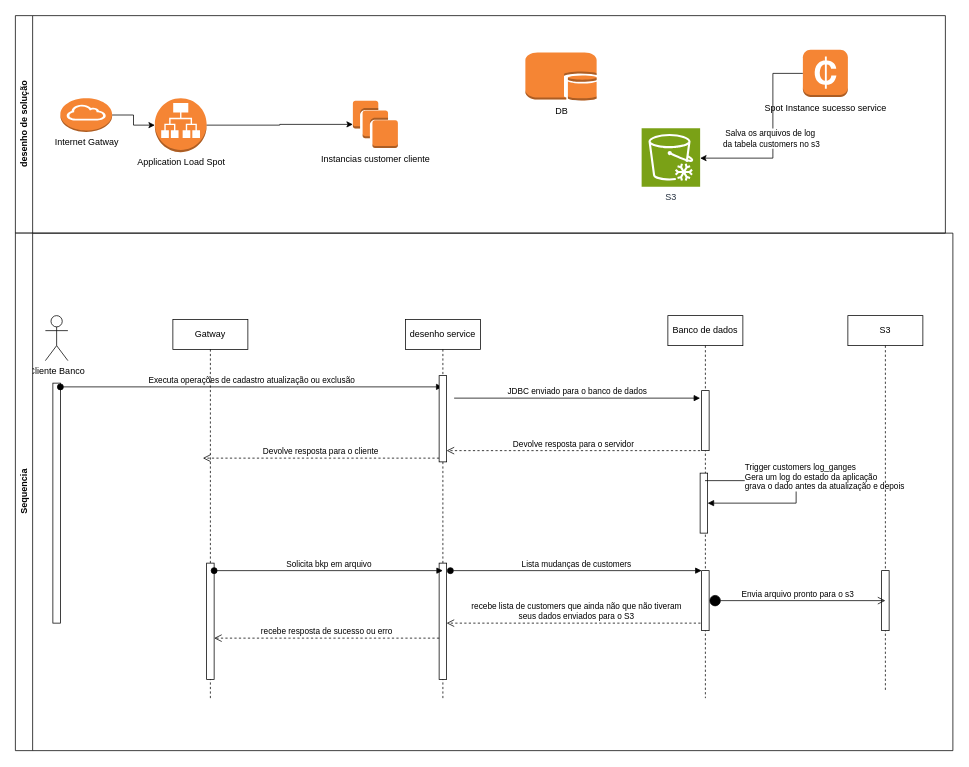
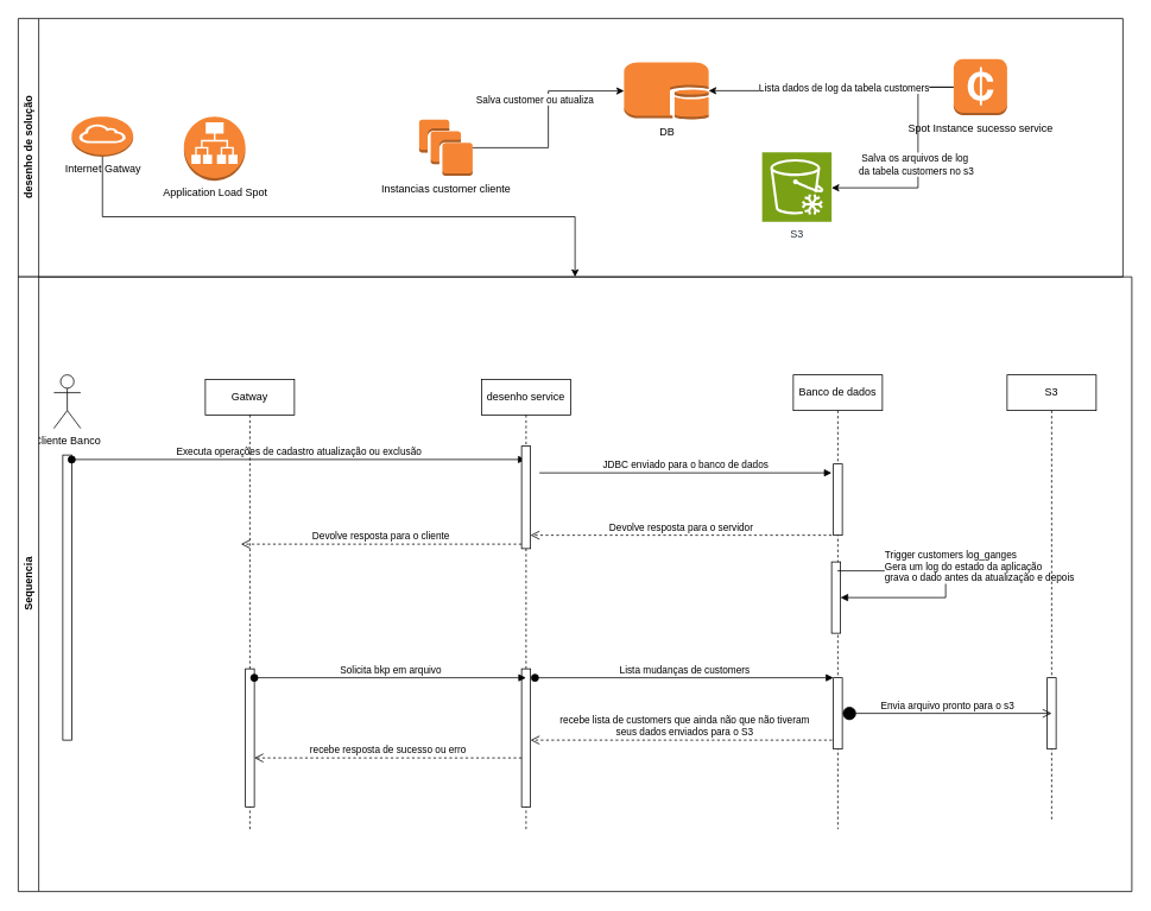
  <mxCell id="0" />
  <mxCell id="1" parent="0" />
  <mxCell id="2" value="S3" style="sketch=0;points=[[0,0,0],[0.25,0,0],[0.5,0,0],[0.75,0,0],[1,0,0],[0,1,0],[0.25,1,0],[0.5,1,0],[0.75,1,0],[1,1,0],[0,0.25,0],[0,0.5,0],[0,0.75,0],[1,0.25,0],[1,0.5,0],[1,0.75,0]];outlineConnect=0;fontColor=#232F3E;fillColor=#7AA116;strokeColor=#ffffff;dashed=0;verticalLabelPosition=bottom;verticalAlign=top;align=center;html=1;fontSize=12;fontStyle=0;aspect=fixed;shape=mxgraph.aws4.resourceIcon;resIcon=mxgraph.aws4.glacier;" vertex="1" parent="1"><mxGeometry x="855" y="170" width="78" height="78" as="geometry" /></mxCell>
  <mxCell id="3" style="edgeStyle=orthogonalEdgeStyle;rounded=0;orthogonalLoop=1;jettySize=auto;html=1;exitX=0;exitY=0.5;exitDx=0;exitDy=0;exitPerimeter=0;" edge="1" parent="1" source="7" target="2"><mxGeometry relative="1" as="geometry"><mxPoint x="648" y="170" as="sourcePoint" /><Array as="points"><mxPoint x="1030" y="97" /><mxPoint x="1030" y="210" /></Array></mxGeometry></mxCell>
  <mxCell id="4" value="Salva os arquivos de log&amp;nbsp;&lt;div&gt;da tabela customers no s3&lt;/div&gt;" style="edgeLabel;html=1;align=center;verticalAlign=middle;resizable=0;points=[];" vertex="1" connectable="0" parent="3"><mxGeometry x="0.004" y="-3" relative="1" as="geometry"><mxPoint as="offset" /></mxGeometry></mxCell>
+ <mxCell id="5" style="edgeStyle=orthogonalEdgeStyle;rounded=0;orthogonalLoop=1;jettySize=auto;html=1;" edge="1" parent="1" source="7" target="14"><mxGeometry relative="1" as="geometry"><Array as="points"><mxPoint x="900" y="97" /><mxPoint x="900" y="101" /></Array></mxGeometry></mxCell>
+ <mxCell id="6" value="Lista dados de log da tabela customers" style="edgeLabel;html=1;align=center;verticalAlign=middle;resizable=0;points=[];" vertex="1" connectable="0" parent="5"><mxGeometry x="-0.114" relative="1" as="geometry"><mxPoint as="offset" /></mxGeometry></mxCell>
  <mxCell id="7" value="Spot Instance sucesso service" style="outlineConnect=0;dashed=0;verticalLabelPosition=bottom;verticalAlign=top;align=center;html=1;shape=mxgraph.aws3.spot_instance;fillColor=#F58534;gradientColor=none;" vertex="1" parent="1"><mxGeometry x="1070" y="65.5" width="60" height="63" as="geometry" /></mxCell>
  <mxCell id="8" value="desenho de solução" style="swimlane;horizontal=0;whiteSpace=wrap;html=1;" vertex="1" parent="1"><mxGeometry x="20" y="20" width="1240" height="290" as="geometry" /></mxCell>
  <mxCell id="9" value="Internet Gatway" style="outlineConnect=0;dashed=0;verticalLabelPosition=bottom;verticalAlign=top;align=center;html=1;shape=mxgraph.aws3.internet_gateway;fillColor=#F58534;gradientColor=none;" vertex="1" parent="8"><mxGeometry x="60" y="110" width="69" height="45" as="geometry" /></mxCell>
  <mxCell id="10" value="Application Load Spot" style="outlineConnect=0;dashed=0;verticalLabelPosition=bottom;verticalAlign=top;align=center;html=1;shape=mxgraph.aws3.application_load_balancer;fillColor=#F58534;gradientColor=none;" vertex="1" parent="8"><mxGeometry x="186" y="110" width="69" height="72" as="geometry" /></mxCell>
- <mxCell id="11" style="edgeStyle=orthogonalEdgeStyle;rounded=0;orthogonalLoop=1;jettySize=auto;html=1;" edge="1" parent="8" source="9" target="10"><mxGeometry relative="1" as="geometry" /></mxCell>
+ <mxCell id="11" style="edgeStyle=orthogonalEdgeStyle;rounded=0;orthogonalLoop=1;jettySize=auto;html=1;" edge="1" parent="8" source="9" target="40"><mxGeometry relative="1" as="geometry" /></mxCell>
  <mxCell id="12" value="Instancias customer cliente" style="outlineConnect=0;dashed=0;verticalLabelPosition=bottom;verticalAlign=top;align=center;html=1;shape=mxgraph.aws3.instances;fillColor=#F58534;gradientColor=none;" vertex="1" parent="8"><mxGeometry x="450" y="113.5" width="60" height="63" as="geometry" /></mxCell>
- <mxCell id="13" style="edgeStyle=orthogonalEdgeStyle;rounded=0;orthogonalLoop=1;jettySize=auto;html=1;entryX=0;entryY=0.5;entryDx=0;entryDy=0;entryPerimeter=0;" edge="1" parent="8" source="10" target="12"><mxGeometry relative="1" as="geometry" /></mxCell>
  <mxCell id="14" value="DB" style="outlineConnect=0;dashed=0;verticalLabelPosition=bottom;verticalAlign=top;align=center;html=1;shape=mxgraph.aws3.db_on_instance;fillColor=#F58534;gradientColor=none;" vertex="1" parent="8"><mxGeometry x="680" y="49" width="95" height="64.5" as="geometry" /></mxCell>
+ <mxCell id="15" style="edgeStyle=orthogonalEdgeStyle;rounded=0;orthogonalLoop=1;jettySize=auto;html=1;" edge="1" parent="8" source="12" target="14"><mxGeometry relative="1" as="geometry"><mxPoint x="616.75" y="141.5" as="sourcePoint" /></mxGeometry></mxCell>
+ <mxCell id="16" value="Salva customer ou atualiza" style="edgeLabel;html=1;align=center;verticalAlign=middle;resizable=0;points=[];" vertex="1" connectable="0" parent="15"><mxGeometry x="0.424" y="-3" relative="1" as="geometry"><mxPoint x="-33" y="6" as="offset" /></mxGeometry></mxCell>
  <mxCell id="17" value="Cliente Banco" style="shape=umlActor;verticalLabelPosition=bottom;verticalAlign=top;html=1;" vertex="1" parent="1"><mxGeometry x="60" y="420" width="30" height="60" as="geometry" /></mxCell>
  <mxCell id="18" value="" style="html=1;points=[[0,0,0,0,5],[0,1,0,0,-5],[1,0,0,0,5],[1,1,0,0,-5]];perimeter=orthogonalPerimeter;outlineConnect=0;targetShapes=umlLifeline;portConstraint=eastwest;newEdgeStyle={&quot;curved&quot;:0,&quot;rounded&quot;:0};" vertex="1" parent="1"><mxGeometry x="70" y="510" width="10" height="320" as="geometry" /></mxCell>
  <mxCell id="19" value="Executa operações de cadastro atualização ou exclusão" style="html=1;verticalAlign=bottom;startArrow=oval;endArrow=block;startSize=8;curved=0;rounded=0;exitX=1;exitY=0;exitDx=0;exitDy=5;exitPerimeter=0;" edge="1" target="30" parent="1" source="18"><mxGeometry relative="1" as="geometry"><mxPoint x="520" y="625" as="sourcePoint" /><mxPoint x="590" y="515" as="targetPoint" /></mxGeometry></mxCell>
  <mxCell id="20" value="JDBC enviado para o banco de dados" style="html=1;verticalAlign=bottom;endArrow=block;curved=0;rounded=0;" edge="1" parent="1"><mxGeometry width="80" relative="1" as="geometry"><mxPoint x="605" y="530" as="sourcePoint" /><mxPoint x="933" y="530" as="targetPoint" /></mxGeometry></mxCell>
  <mxCell id="21" value="Devolve resposta para o servidor" style="html=1;verticalAlign=bottom;endArrow=open;dashed=1;endSize=8;curved=0;rounded=0;" edge="1" parent="1" target="31"><mxGeometry relative="1" as="geometry"><mxPoint x="933" y="600" as="sourcePoint" /><mxPoint x="600" y="600" as="targetPoint" /></mxGeometry></mxCell>
  <mxCell id="22" value="Devolve resposta para o cliente" style="html=1;verticalAlign=bottom;endArrow=open;dashed=1;endSize=8;curved=0;rounded=0;" edge="1" parent="1"><mxGeometry relative="1" as="geometry"><mxPoint x="585" y="610" as="sourcePoint" /><mxPoint x="270" y="610" as="targetPoint" /></mxGeometry></mxCell>
  <mxCell id="23" value="Lista mudanças de customers" style="html=1;verticalAlign=bottom;startArrow=oval;startFill=1;endArrow=block;startSize=8;curved=0;rounded=0;" edge="1" parent="1" target="29"><mxGeometry width="60" relative="1" as="geometry"><mxPoint x="600" y="760" as="sourcePoint" /><mxPoint x="933" y="760" as="targetPoint" /></mxGeometry></mxCell>
  <mxCell id="24" value="recebe lista de customers que ainda não que não tiveram&lt;div&gt;seus dados enviados para o S3&lt;/div&gt;" style="html=1;verticalAlign=bottom;endArrow=open;dashed=1;endSize=8;curved=0;rounded=0;" edge="1" parent="1" source="25" target="32"><mxGeometry relative="1" as="geometry"><mxPoint x="933" y="670" as="sourcePoint" /><mxPoint x="600" y="830" as="targetPoint" /><Array as="points"><mxPoint x="760" y="830" /></Array></mxGeometry></mxCell>
  <mxCell id="25" value="Banco de dados" style="shape=umlLifeline;perimeter=lifelinePerimeter;whiteSpace=wrap;html=1;container=1;dropTarget=0;collapsible=0;recursiveResize=0;outlineConnect=0;portConstraint=eastwest;newEdgeStyle={&quot;curved&quot;:0,&quot;rounded&quot;:0};" vertex="1" parent="1"><mxGeometry x="890" y="420" width="100" height="510" as="geometry" /></mxCell>
  <mxCell id="26" value="" style="html=1;points=[[0,0,0,0,5],[0,1,0,0,-5],[1,0,0,0,5],[1,1,0,0,-5]];perimeter=orthogonalPerimeter;outlineConnect=0;targetShapes=umlLifeline;portConstraint=eastwest;newEdgeStyle={&quot;curved&quot;:0,&quot;rounded&quot;:0};" vertex="1" parent="25"><mxGeometry x="45" y="100" width="10" height="80" as="geometry" /></mxCell>
  <mxCell id="27" value="" style="html=1;points=[[0,0,0,0,5],[0,1,0,0,-5],[1,0,0,0,5],[1,1,0,0,-5]];perimeter=orthogonalPerimeter;outlineConnect=0;targetShapes=umlLifeline;portConstraint=eastwest;newEdgeStyle={&quot;curved&quot;:0,&quot;rounded&quot;:0};" vertex="1" parent="25"><mxGeometry x="43" y="210" width="10" height="80" as="geometry" /></mxCell>
  <mxCell id="28" value="Trigger&amp;nbsp;customers log_ganges&lt;div&gt;Gera um log do estado da aplicação&lt;/div&gt;&lt;div&gt;grava o dado antes da atualização e depois&lt;/div&gt;" style="html=1;align=left;spacingLeft=2;endArrow=block;rounded=0;edgeStyle=orthogonalEdgeStyle;curved=0;rounded=0;" edge="1" target="27" parent="25" source="25"><mxGeometry x="-0.63" y="5" relative="1" as="geometry"><mxPoint x="60" y="220.0" as="sourcePoint" /><Array as="points"><mxPoint x="171" y="220" /><mxPoint x="171" y="250" /></Array><mxPoint x="60.75" y="300" as="targetPoint" /><mxPoint x="-1" as="offset" /></mxGeometry></mxCell>
  <mxCell id="29" value="" style="html=1;points=[[0,0,0,0,5],[0,1,0,0,-5],[1,0,0,0,5],[1,1,0,0,-5]];perimeter=orthogonalPerimeter;outlineConnect=0;targetShapes=umlLifeline;portConstraint=eastwest;newEdgeStyle={&quot;curved&quot;:0,&quot;rounded&quot;:0};" vertex="1" parent="25"><mxGeometry x="45" y="340" width="10" height="80" as="geometry" /></mxCell>
  <mxCell id="30" value="desenho service" style="shape=umlLifeline;perimeter=lifelinePerimeter;whiteSpace=wrap;html=1;container=1;dropTarget=0;collapsible=0;recursiveResize=0;outlineConnect=0;portConstraint=eastwest;newEdgeStyle={&quot;curved&quot;:0,&quot;rounded&quot;:0};" vertex="1" parent="1"><mxGeometry x="540" y="425" width="100" height="505" as="geometry" /></mxCell>
  <mxCell id="31" value="" style="html=1;points=[[0,0,0,0,5],[0,1,0,0,-5],[1,0,0,0,5],[1,1,0,0,-5]];perimeter=orthogonalPerimeter;outlineConnect=0;targetShapes=umlLifeline;portConstraint=eastwest;newEdgeStyle={&quot;curved&quot;:0,&quot;rounded&quot;:0};" vertex="1" parent="30"><mxGeometry x="45" y="75" width="10" height="115" as="geometry" /></mxCell>
  <mxCell id="32" value="" style="html=1;points=[[0,0,0,0,5],[0,1,0,0,-5],[1,0,0,0,5],[1,1,0,0,-5]];perimeter=orthogonalPerimeter;outlineConnect=0;targetShapes=umlLifeline;portConstraint=eastwest;newEdgeStyle={&quot;curved&quot;:0,&quot;rounded&quot;:0};" vertex="1" parent="30"><mxGeometry x="45" y="325" width="10" height="155" as="geometry" /></mxCell>
  <mxCell id="33" value="Gatway" style="shape=umlLifeline;whiteSpace=wrap;html=1;container=1;dropTarget=0;collapsible=0;recursiveResize=0;outlineConnect=0;portConstraint=eastwest;newEdgeStyle={&quot;curved&quot;:0,&quot;rounded&quot;:0};points=[[0,0,0,0,5],[0,1,0,0,-5],[1,0,0,0,5],[1,1,0,0,-5]];perimeter=rectanglePerimeter;targetShapes=umlLifeline;participant=label;" vertex="1" parent="1"><mxGeometry x="230" y="425" width="100" height="505" as="geometry" /></mxCell>
  <mxCell id="34" value="" style="html=1;points=[[0,0,0,0,5],[0,1,0,0,-5],[1,0,0,0,5],[1,1,0,0,-5]];perimeter=orthogonalPerimeter;outlineConnect=0;targetShapes=umlLifeline;portConstraint=eastwest;newEdgeStyle={&quot;curved&quot;:0,&quot;rounded&quot;:0};" vertex="1" parent="33"><mxGeometry x="45" y="325" width="10" height="155" as="geometry" /></mxCell>
  <mxCell id="35" value="Solicita bkp em arquivo" style="html=1;verticalAlign=bottom;startArrow=oval;startFill=1;endArrow=block;startSize=8;curved=0;rounded=0;" edge="1" parent="1" source="34"><mxGeometry width="60" relative="1" as="geometry"><mxPoint x="560" y="760" as="sourcePoint" /><mxPoint x="590" y="760" as="targetPoint" /></mxGeometry></mxCell>
  <mxCell id="36" value="recebe resposta de sucesso ou erro" style="html=1;verticalAlign=bottom;endArrow=open;dashed=1;endSize=8;curved=0;rounded=0;" edge="1" parent="1"><mxGeometry relative="1" as="geometry"><mxPoint x="585" y="850" as="sourcePoint" /><mxPoint x="285" y="850" as="targetPoint" /></mxGeometry></mxCell>
  <mxCell id="37" value="S3" style="shape=umlLifeline;perimeter=lifelinePerimeter;whiteSpace=wrap;html=1;container=1;dropTarget=0;collapsible=0;recursiveResize=0;outlineConnect=0;portConstraint=eastwest;newEdgeStyle={&quot;curved&quot;:0,&quot;rounded&quot;:0};" vertex="1" parent="1"><mxGeometry x="1130" y="420" width="100" height="500" as="geometry" /></mxCell>
  <mxCell id="38" value="" style="html=1;points=[[0,0,0,0,5],[0,1,0,0,-5],[1,0,0,0,5],[1,1,0,0,-5]];perimeter=orthogonalPerimeter;outlineConnect=0;targetShapes=umlLifeline;portConstraint=eastwest;newEdgeStyle={&quot;curved&quot;:0,&quot;rounded&quot;:0};" vertex="1" parent="37"><mxGeometry x="45" y="340" width="10" height="80" as="geometry" /></mxCell>
  <mxCell id="39" value="Envia arquivo pronto para o s3" style="html=1;verticalAlign=bottom;startArrow=circle;startFill=1;endArrow=open;startSize=6;endSize=8;curved=0;rounded=0;" edge="1" parent="1" source="29"><mxGeometry width="80" relative="1" as="geometry"><mxPoint x="950" y="800" as="sourcePoint" /><mxPoint x="1180" y="800" as="targetPoint" /></mxGeometry></mxCell>
  <mxCell id="40" value="Sequencia" style="swimlane;horizontal=0;whiteSpace=wrap;html=1;" vertex="1" parent="1"><mxGeometry x="20" y="310" width="1250" height="690" as="geometry" /></mxCell>
